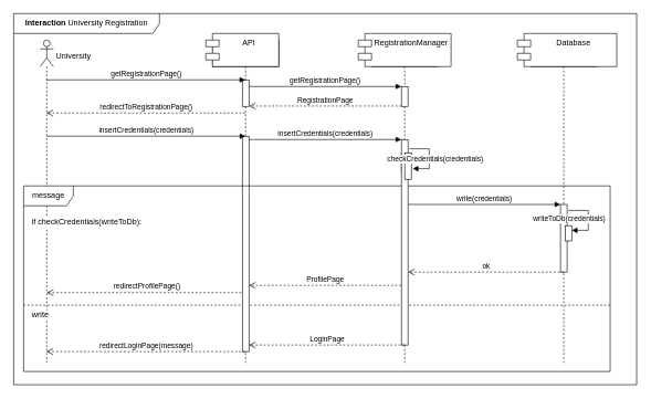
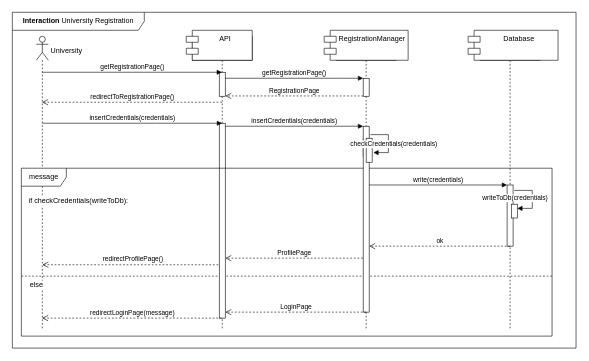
  <mxCell id="0" />
  <mxCell id="1" parent="0" />
  <mxCell id="2" value="redirectProfilePage()" style="html=1;verticalAlign=bottom;endArrow=open;dashed=1;endSize=8;curved=0;rounded=0;" parent="1" edge="1"><mxGeometry x="-0.002" relative="1" as="geometry"><mxPoint x="369.5" y="441" as="sourcePoint" /><mxPoint x="70" y="441" as="targetPoint" /><Array as="points"><mxPoint x="310" y="441" /><mxPoint x="250" y="441" /><mxPoint x="190" y="441" /><mxPoint x="160" y="441" /></Array><mxPoint as="offset" /></mxGeometry></mxCell>
  <mxCell id="3" value="" style="endArrow=none;dashed=1;html=1;rounded=0;exitX=0;exitY=0.53;exitDx=0;exitDy=0;exitPerimeter=0;" parent="1" edge="1"><mxGeometry width="50" height="50" relative="1" as="geometry"><mxPoint x="35" y="460" as="sourcePoint" /><mxPoint x="920" y="460" as="targetPoint" /><Array as="points" /></mxGeometry></mxCell>
  <mxCell id="4" value="&lt;b&gt;Interaction&lt;/b&gt; University Registration" style="shape=umlFrame;whiteSpace=wrap;html=1;pointerEvents=0;width=220;height=30;" parent="1" vertex="1"><mxGeometry x="20" y="20" width="940" height="560" as="geometry" /></mxCell>
  <mxCell id="5" value="S&amp;amp;C" style="shape=umlLifeline;perimeter=lifelinePerimeter;whiteSpace=wrap;html=1;container=1;dropTarget=0;collapsible=0;recursiveResize=0;outlineConnect=0;portConstraint=eastwest;newEdgeStyle={&quot;curved&quot;:0,&quot;rounded&quot;:0};" parent="1" vertex="1"><mxGeometry x="320" y="60" width="100" height="490" as="geometry" /></mxCell>
  <mxCell id="6" value="" style="html=1;points=[[0,0,0,0,5],[0,1,0,0,-5],[1,0,0,0,5],[1,1,0,0,-5]];perimeter=orthogonalPerimeter;outlineConnect=0;targetShapes=umlLifeline;portConstraint=eastwest;newEdgeStyle={&quot;curved&quot;:0,&quot;rounded&quot;:0};" parent="5" vertex="1"><mxGeometry x="45" y="60" width="10" height="40" as="geometry" /></mxCell>
  <mxCell id="7" value="" style="html=1;points=[[0,0,0,0,5],[0,1,0,0,-5],[1,0,0,0,5],[1,1,0,0,-5]];perimeter=orthogonalPerimeter;outlineConnect=0;targetShapes=umlLifeline;portConstraint=eastwest;newEdgeStyle={&quot;curved&quot;:0,&quot;rounded&quot;:0};" parent="5" vertex="1"><mxGeometry x="45" y="145" width="10" height="325" as="geometry" /></mxCell>
  <mxCell id="8" value="" style="shape=umlLifeline;perimeter=lifelinePerimeter;whiteSpace=wrap;html=1;container=1;dropTarget=0;collapsible=0;recursiveResize=0;outlineConnect=0;portConstraint=eastwest;newEdgeStyle={&quot;curved&quot;:0,&quot;rounded&quot;:0};participant=umlActor;size=40;" parent="1" vertex="1"><mxGeometry x="60" y="60" width="20" height="490" as="geometry" /></mxCell>
  <mxCell id="9" value="University" style="text;html=1;align=center;verticalAlign=middle;resizable=0;points=[];autosize=1;strokeColor=none;fillColor=none;" parent="1" vertex="1"><mxGeometry x="70" y="70" width="80" height="30" as="geometry" /></mxCell>
  <mxCell id="10" value="redirectToRegistrationPage()" style="html=1;verticalAlign=bottom;endArrow=open;dashed=1;endSize=8;curved=0;rounded=0;" parent="1" edge="1"><mxGeometry relative="1" as="geometry"><mxPoint x="369.5" y="170" as="sourcePoint" /><mxPoint x="69.5" y="170" as="targetPoint" /><Array as="points"><mxPoint x="250" y="170" /></Array><mxPoint as="offset" /></mxGeometry></mxCell>
  <mxCell id="11" value="message" style="shape=umlFrame;whiteSpace=wrap;html=1;pointerEvents=0;width=75;height=30;" parent="1" vertex="1"><mxGeometry x="35" y="280" width="885" height="280" as="geometry" /></mxCell>
  <mxCell id="12" value="if checkCredentials(writeToDb):" style="text;html=1;align=center;verticalAlign=middle;resizable=0;points=[];autosize=1;strokeColor=none;fillColor=none;labelBackgroundColor=default;" parent="1" vertex="1"><mxGeometry x="35" y="320" width="190" height="30" as="geometry" /></mxCell>
- <mxCell id="13" value="&lt;span style=&quot;background-color: rgb(255, 255, 255);&quot;&gt;write&lt;/span&gt;" style="text;html=1;align=center;verticalAlign=middle;resizable=0;points=[];autosize=1;strokeColor=none;fillColor=none;" parent="1" vertex="1"><mxGeometry x="35" y="460" width="50" height="30" as="geometry" /></mxCell>
+ <mxCell id="13" value="&lt;span style=&quot;background-color: rgb(255, 255, 255);&quot;&gt;else&lt;/span&gt;" style="text;html=1;align=center;verticalAlign=middle;resizable=0;points=[];autosize=1;strokeColor=none;fillColor=none;" parent="1" vertex="1"><mxGeometry x="35" y="460" width="50" height="30" as="geometry" /></mxCell>
  <mxCell id="14" value="redirectLoginPage(message)" style="html=1;verticalAlign=bottom;endArrow=open;dashed=1;endSize=8;curved=0;rounded=0;" parent="1" edge="1" target="8"><mxGeometry x="-0.005" relative="1" as="geometry"><mxPoint x="369" y="530" as="sourcePoint" /><mxPoint x="68.5" y="530" as="targetPoint" /><Array as="points"><mxPoint x="314.5" y="530" /><mxPoint x="254.5" y="530" /><mxPoint x="194.5" y="530" /><mxPoint x="164.5" y="530" /></Array><mxPoint as="offset" /></mxGeometry></mxCell>
  <mxCell id="15" value="getRegistrationPage()" style="html=1;verticalAlign=bottom;endArrow=block;edgeStyle=elbowEdgeStyle;elbow=vertical;curved=0;rounded=0;" parent="1" edge="1"><mxGeometry x="0.001" relative="1" as="geometry"><mxPoint x="69.81" y="120" as="sourcePoint" /><Array as="points"><mxPoint x="260" y="120" /><mxPoint x="225" y="90" /></Array><mxPoint x="369.5" y="120" as="targetPoint" /><mxPoint as="offset" /></mxGeometry></mxCell>
  <mxCell id="16" value="API" style="shape=module;align=left;spacingLeft=20;align=center;verticalAlign=top;whiteSpace=wrap;html=1;" parent="1" vertex="1"><mxGeometry x="310" y="50" width="110" height="50" as="geometry" /></mxCell>
  <mxCell id="17" value=":Object" style="shape=umlLifeline;perimeter=lifelinePerimeter;whiteSpace=wrap;html=1;container=1;dropTarget=0;collapsible=0;recursiveResize=0;outlineConnect=0;portConstraint=eastwest;newEdgeStyle={&quot;curved&quot;:0,&quot;rounded&quot;:0};" parent="1" vertex="1"><mxGeometry x="560" y="60" width="100" height="490" as="geometry" /></mxCell>
  <mxCell id="18" value="" style="html=1;points=[[0,0,0,0,5],[0,1,0,0,-5],[1,0,0,0,5],[1,1,0,0,-5]];perimeter=orthogonalPerimeter;outlineConnect=0;targetShapes=umlLifeline;portConstraint=eastwest;newEdgeStyle={&quot;curved&quot;:0,&quot;rounded&quot;:0};" parent="17" vertex="1"><mxGeometry x="45" y="70" width="10" height="30" as="geometry" /></mxCell>
  <mxCell id="19" value="" style="html=1;points=[[0,0,0,0,5],[0,1,0,0,-5],[1,0,0,0,5],[1,1,0,0,-5]];perimeter=orthogonalPerimeter;outlineConnect=0;targetShapes=umlLifeline;portConstraint=eastwest;newEdgeStyle={&quot;curved&quot;:0,&quot;rounded&quot;:0};" parent="17" vertex="1"><mxGeometry x="45" y="170" width="10" height="30" as="geometry" /></mxCell>
  <mxCell id="20" value="" style="html=1;points=[[0,0,0,0,5],[0,1,0,0,-5],[1,0,0,0,5],[1,1,0,0,-5]];perimeter=orthogonalPerimeter;outlineConnect=0;targetShapes=umlLifeline;portConstraint=eastwest;newEdgeStyle={&quot;curved&quot;:0,&quot;rounded&quot;:0};" parent="17" vertex="1"><mxGeometry x="45" y="150" width="10" height="310" as="geometry" /></mxCell>
  <mxCell id="21" value="" style="html=1;points=[[0,0,0,0,5],[0,1,0,0,-5],[1,0,0,0,5],[1,1,0,0,-5]];perimeter=orthogonalPerimeter;outlineConnect=0;targetShapes=umlLifeline;portConstraint=eastwest;newEdgeStyle={&quot;curved&quot;:0,&quot;rounded&quot;:0};direction=west;" parent="17" vertex="1"><mxGeometry x="50" y="170" width="10" height="40" as="geometry" /></mxCell>
  <mxCell id="22" value="checkCredentials(credentials)" style="html=1;align=left;spacingLeft=2;endArrow=block;rounded=0;edgeStyle=orthogonalEdgeStyle;curved=0;rounded=0;" parent="17" edge="1"><mxGeometry x="-1" y="-40" relative="1" as="geometry"><mxPoint x="57" y="164" as="sourcePoint" /><Array as="points"><mxPoint x="87" y="164" /><mxPoint x="87" y="194" /></Array><mxPoint x="-37" y="-24" as="offset" /><mxPoint x="62" y="194" as="targetPoint" /></mxGeometry></mxCell>
  <mxCell id="23" value="getRegistrationPage()" style="html=1;verticalAlign=bottom;endArrow=block;edgeStyle=elbowEdgeStyle;elbow=vertical;curved=0;rounded=0;" parent="1" edge="1" target="18" source="6"><mxGeometry x="0.001" relative="1" as="geometry"><mxPoint x="380" y="130" as="sourcePoint" /><Array as="points"><mxPoint x="570.19" y="130" /><mxPoint x="535.19" y="100" /></Array><mxPoint x="620" y="130" as="targetPoint" /><mxPoint as="offset" /></mxGeometry></mxCell>
  <mxCell id="24" value="RegistrationManager" style="shape=module;align=left;spacingLeft=20;align=center;verticalAlign=top;whiteSpace=wrap;html=1;" parent="1" vertex="1"><mxGeometry x="540" y="50" width="140" height="50" as="geometry" /></mxCell>
  <mxCell id="25" value="insertCredentials(credentials)" style="html=1;verticalAlign=bottom;endArrow=block;edgeStyle=elbowEdgeStyle;elbow=vertical;curved=0;rounded=0;" parent="1" edge="1" target="20"><mxGeometry relative="1" as="geometry"><mxPoint x="375" y="210" as="sourcePoint" /><Array as="points"><mxPoint x="565.19" y="210" /><mxPoint x="530.19" y="180" /></Array><mxPoint x="615" y="210" as="targetPoint" /><mxPoint as="offset" /></mxGeometry></mxCell>
  <mxCell id="26" value=":Object" style="shape=umlLifeline;perimeter=lifelinePerimeter;whiteSpace=wrap;html=1;container=1;dropTarget=0;collapsible=0;recursiveResize=0;outlineConnect=0;portConstraint=eastwest;newEdgeStyle={&quot;curved&quot;:0,&quot;rounded&quot;:0};" parent="1" vertex="1"><mxGeometry x="800" y="60" width="100" height="490" as="geometry" /></mxCell>
  <mxCell id="27" value="" style="html=1;points=[[0,0,0,0,5],[0,1,0,0,-5],[1,0,0,0,5],[1,1,0,0,-5]];perimeter=orthogonalPerimeter;outlineConnect=0;targetShapes=umlLifeline;portConstraint=eastwest;newEdgeStyle={&quot;curved&quot;:0,&quot;rounded&quot;:0};" parent="26" vertex="1"><mxGeometry x="45" y="248" width="10" height="102" as="geometry" /></mxCell>
  <mxCell id="28" value="" style="html=1;points=[[0,0,0,0,5],[0,1,0,0,-5],[1,0,0,0,5],[1,1,0,0,-5]];perimeter=orthogonalPerimeter;outlineConnect=0;targetShapes=umlLifeline;portConstraint=eastwest;newEdgeStyle={&quot;curved&quot;:0,&quot;rounded&quot;:0};direction=west;" parent="26" vertex="1"><mxGeometry x="52" y="280" width="10" height="23" as="geometry" /></mxCell>
  <mxCell id="29" value="writeToDb(credentials)" style="html=1;align=left;spacingLeft=2;endArrow=block;rounded=0;edgeStyle=orthogonalEdgeStyle;curved=0;rounded=0;" parent="26" edge="1"><mxGeometry x="-1" y="-58" relative="1" as="geometry"><mxPoint x="57" y="257" as="sourcePoint" /><Array as="points"><mxPoint x="87" y="287" /></Array><mxPoint x="62" y="287" as="targetPoint" /><mxPoint x="-57" y="-45" as="offset" /></mxGeometry></mxCell>
  <mxCell id="30" value="&lt;div&gt;Database&lt;/div&gt;" style="shape=module;align=left;spacingLeft=20;align=center;verticalAlign=top;whiteSpace=wrap;html=1;" parent="1" vertex="1"><mxGeometry x="780" y="50" width="150" height="50" as="geometry" /></mxCell>
  <mxCell id="31" value="RegistrationPage" style="html=1;verticalAlign=bottom;endArrow=open;dashed=1;endSize=8;curved=0;rounded=0;" parent="1" edge="1" target="6" source="18"><mxGeometry relative="1" as="geometry"><mxPoint x="610" y="160" as="sourcePoint" /><mxPoint x="370" y="159.5" as="targetPoint" /><Array as="points"><mxPoint x="550.5" y="159.5" /></Array><mxPoint as="offset" /></mxGeometry></mxCell>
  <mxCell id="32" value="write(credentials)" style="html=1;verticalAlign=bottom;endArrow=block;edgeStyle=elbowEdgeStyle;elbow=vertical;curved=0;rounded=0;" parent="1" edge="1" target="27"><mxGeometry relative="1" as="geometry"><mxPoint x="615" y="308" as="sourcePoint" /><Array as="points"><mxPoint x="805.19" y="308" /><mxPoint x="770.19" y="278" /></Array><mxPoint x="855" y="308" as="targetPoint" /><mxPoint as="offset" /></mxGeometry></mxCell>
  <mxCell id="33" value="ok" style="html=1;verticalAlign=bottom;endArrow=open;dashed=1;endSize=8;curved=0;rounded=0;" parent="1" edge="1" target="20"><mxGeometry x="-0.002" relative="1" as="geometry"><mxPoint x="850" y="410" as="sourcePoint" /><mxPoint x="610" y="410" as="targetPoint" /><Array as="points"><mxPoint x="850" y="410" /><mxPoint x="790" y="410" /><mxPoint x="730" y="410" /><mxPoint x="700" y="410" /></Array><mxPoint as="offset" /></mxGeometry></mxCell>
  <mxCell id="34" value="LoginPage" style="html=1;verticalAlign=bottom;endArrow=open;dashed=1;endSize=8;curved=0;rounded=0;" parent="1" edge="1" target="7"><mxGeometry x="-0.002" relative="1" as="geometry"><mxPoint x="610" y="520" as="sourcePoint" /><mxPoint x="370" y="520" as="targetPoint" /><Array as="points"><mxPoint x="610" y="520" /><mxPoint x="550" y="520" /><mxPoint x="460" y="520" /></Array><mxPoint as="offset" /></mxGeometry></mxCell>
  <mxCell id="35" value="ProfilePage" style="html=1;verticalAlign=bottom;endArrow=open;dashed=1;endSize=8;curved=0;rounded=0;" parent="1" edge="1" target="7"><mxGeometry x="-0.002" relative="1" as="geometry"><mxPoint x="604.5" y="430" as="sourcePoint" /><mxPoint x="364.5" y="430" as="targetPoint" /><Array as="points"><mxPoint x="604.5" y="430" /><mxPoint x="544.5" y="430" /><mxPoint x="454.5" y="430" /></Array><mxPoint as="offset" /></mxGeometry></mxCell>
  <mxCell id="36" value="insertCredentials(credentials)" style="html=1;verticalAlign=bottom;endArrow=block;edgeStyle=elbowEdgeStyle;elbow=vertical;curved=0;rounded=0;" edge="1" parent="1"><mxGeometry x="0.001" relative="1" as="geometry"><mxPoint x="70" y="205" as="sourcePoint" /><Array as="points"><mxPoint x="260.19" y="205" /><mxPoint x="225.19" y="175" /></Array><mxPoint x="369.69" y="205" as="targetPoint" /><mxPoint as="offset" /></mxGeometry></mxCell>
